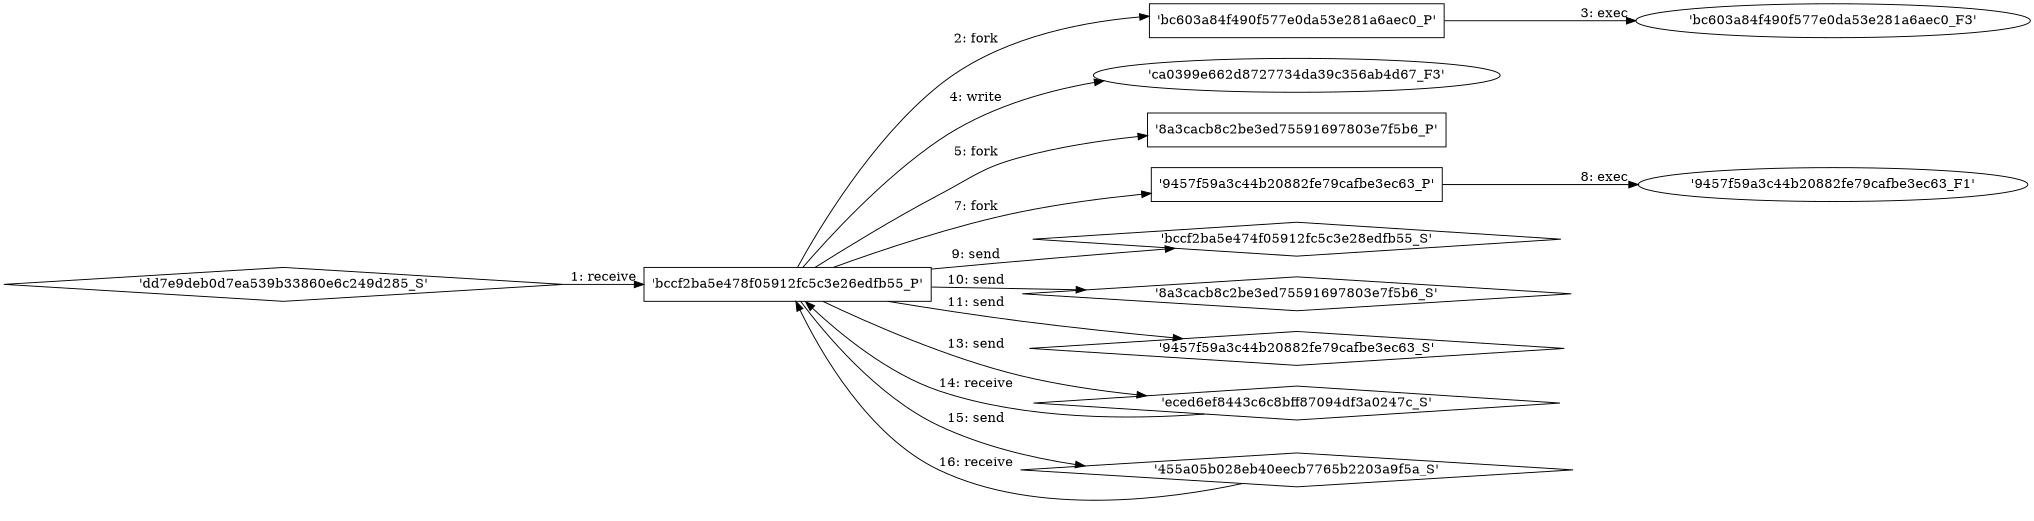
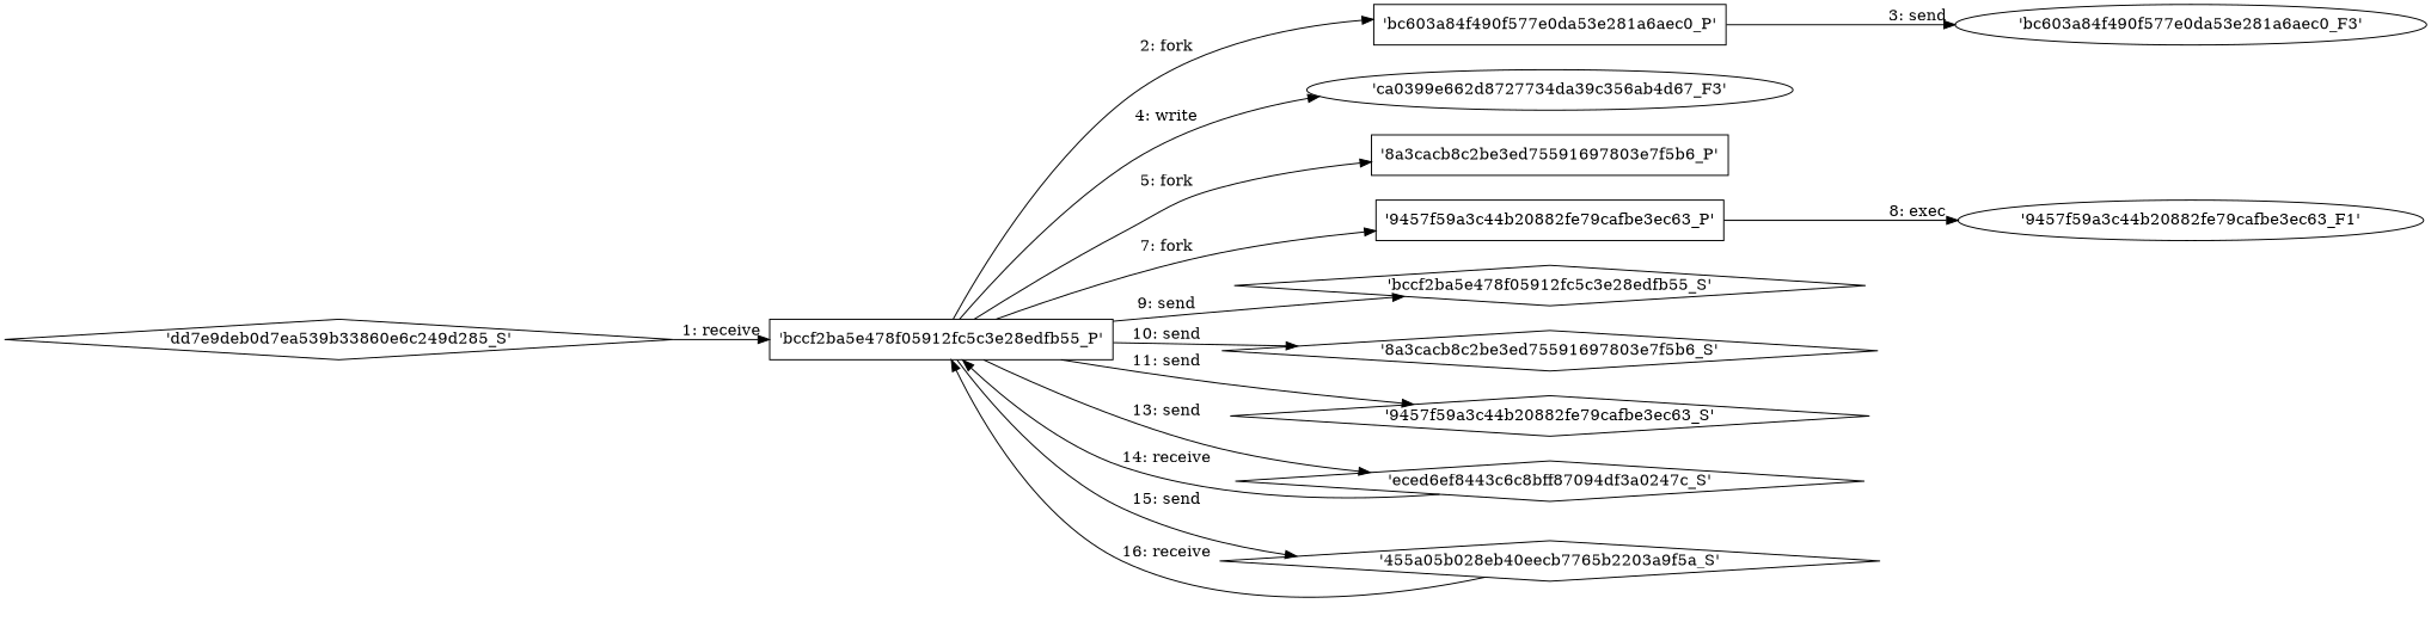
  digraph {
    engine=neato
    fixedsize=false
    fontsize=10
    nodesep=0.3
    rankdir=LR
    ranksep=0
    splines=true
    node [node_type=Socket shape=diamond]
-   "'bccf2ba5e478f05912fc5c3e28edfb55_P'" [node_type=Process shape=box label="'bccf2ba5e478f05912fc5c3e26edfb55_P'"]
+   "'bccf2ba5e478f05912fc5c3e28edfb55_P'" [node_type=Process shape=box]
    "'bc603a84f490f577e0da53e281a6aec0_P'" [node_type=Process shape=box]
    n3 [label="'ca0399e662d8727734da39c356ab4d67_F3'" node_type=file shape=ellipse]
    "'8a3cacb8c2be3ed75591697803e7f5b6_P'" [node_type=Process shape=box]
    "'9457f59a3c44b20882fe79cafbe3ec63_P'" [node_type=Process shape=box]
-   "'bccf2ba5e478f05912fc5c3e28edfb55_S'" [label="'bccf2ba5e474f05912fc5c3e28edfb55_S'"]
+   "'bccf2ba5e478f05912fc5c3e28edfb55_S'"
    "'8a3cacb8c2be3ed75591697803e7f5b6_S'"
    "'9457f59a3c44b20882fe79cafbe3ec63_S'"
    "'eced6ef8443c6c8bff87094df3a0247c_S'"
    "'455a05b028eb40eecb7765b2203a9f5a_S'"
    "'bc603a84f490f577e0da53e281a6aec0_F3'" [node_type=File shape=ellipse]
    "'9457f59a3c44b20882fe79cafbe3ec63_F1'" [node_type=File shape=ellipse]
    "'dd7e9deb0d7ea539b33860e6c249d285_S'"
    "'bccf2ba5e478f05912fc5c3e28edfb55_P'" -> "'bc603a84f490f577e0da53e281a6aec0_P'" [label="2: fork"]
    "'bccf2ba5e478f05912fc5c3e28edfb55_P'" -> n3 [label="4: write"]
    "'bccf2ba5e478f05912fc5c3e28edfb55_P'" -> "'8a3cacb8c2be3ed75591697803e7f5b6_P'" [label="5: fork"]
    "'bccf2ba5e478f05912fc5c3e28edfb55_P'" -> "'9457f59a3c44b20882fe79cafbe3ec63_P'" [label="7: fork"]
    "'bccf2ba5e478f05912fc5c3e28edfb55_P'" -> "'bccf2ba5e478f05912fc5c3e28edfb55_S'" [label="9: send"]
    "'bccf2ba5e478f05912fc5c3e28edfb55_P'" -> "'8a3cacb8c2be3ed75591697803e7f5b6_S'" [label="10: send"]
    "'bccf2ba5e478f05912fc5c3e28edfb55_P'" -> "'9457f59a3c44b20882fe79cafbe3ec63_S'" [label="11: send"]
    "'bccf2ba5e478f05912fc5c3e28edfb55_P'" -> "'eced6ef8443c6c8bff87094df3a0247c_S'" [label="13: send"]
    "'bccf2ba5e478f05912fc5c3e28edfb55_P'" -> "'455a05b028eb40eecb7765b2203a9f5a_S'" [label="15: send"]
-   "'bc603a84f490f577e0da53e281a6aec0_P'" -> "'bc603a84f490f577e0da53e281a6aec0_F3'" [label="3: exec"]
+   "'bc603a84f490f577e0da53e281a6aec0_P'" -> "'bc603a84f490f577e0da53e281a6aec0_F3'" [label="3: send"]
    "'9457f59a3c44b20882fe79cafbe3ec63_P'" -> "'9457f59a3c44b20882fe79cafbe3ec63_F1'" [label="8: exec"]
    "'eced6ef8443c6c8bff87094df3a0247c_S'" -> "'bccf2ba5e478f05912fc5c3e28edfb55_P'" [label="14: receive"]
    "'455a05b028eb40eecb7765b2203a9f5a_S'" -> "'bccf2ba5e478f05912fc5c3e28edfb55_P'" [label="16: receive"]
    "'dd7e9deb0d7ea539b33860e6c249d285_S'" -> "'bccf2ba5e478f05912fc5c3e28edfb55_P'" [label="1: receive"]
  }
